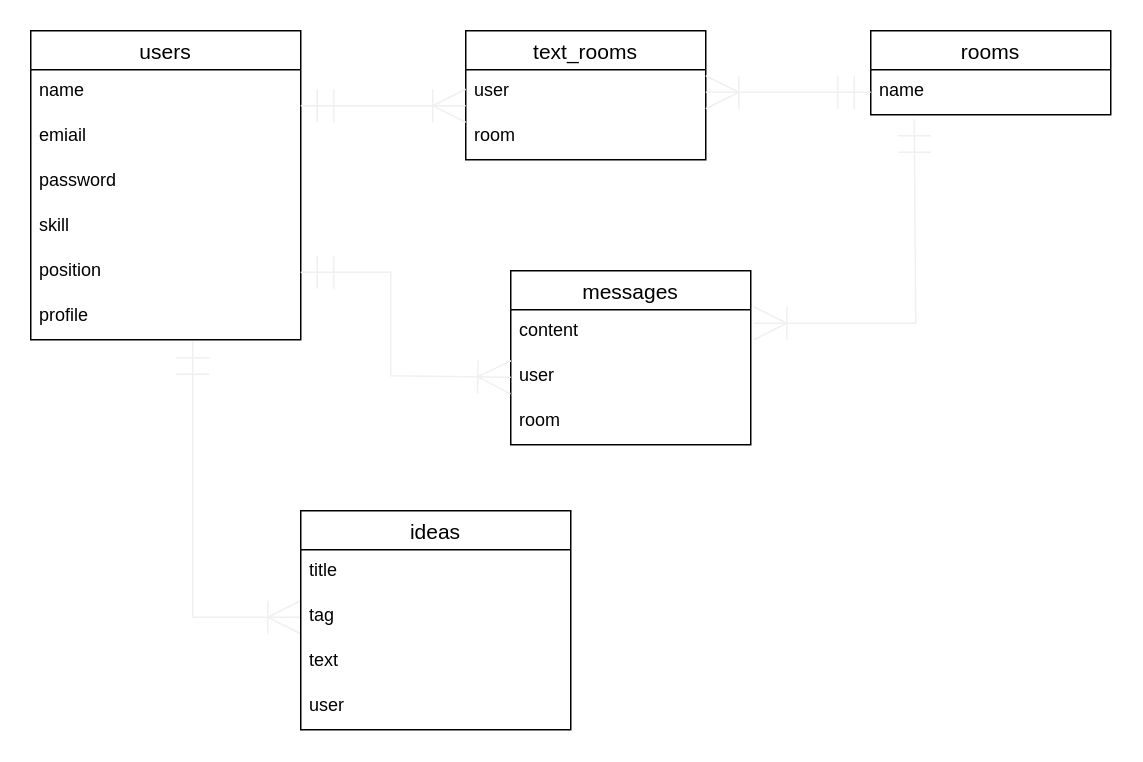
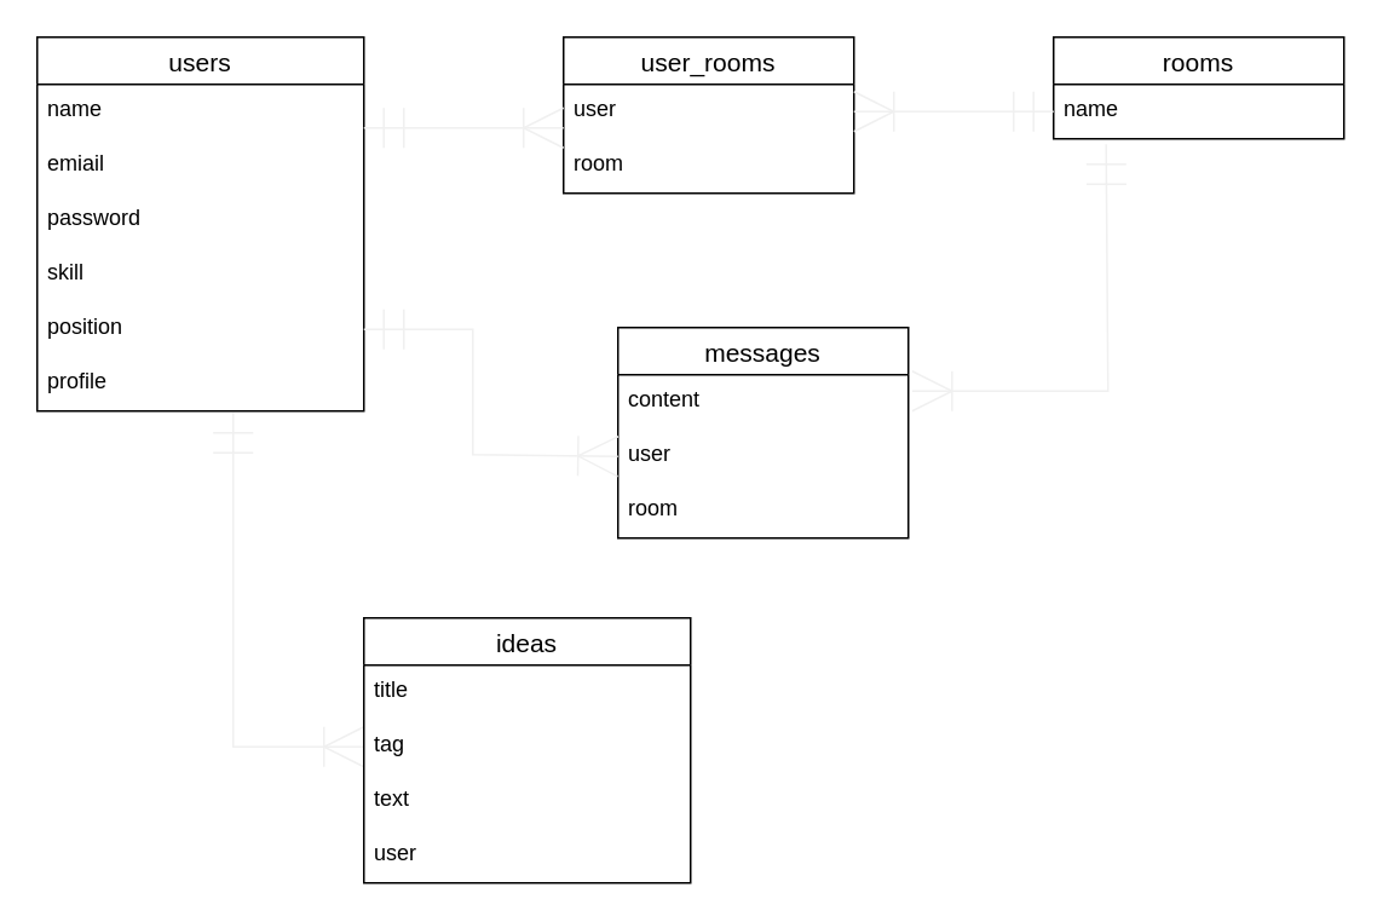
  <mxCell id="0" />
  <mxCell id="1" parent="0" />
  <mxCell id="2" value="users" style="swimlane;fontStyle=0;childLayout=stackLayout;horizontal=1;startSize=26;horizontalStack=0;resizeParent=1;resizeParentMax=0;resizeLast=0;collapsible=1;marginBottom=0;align=center;fontSize=14;" parent="1" vertex="1"><mxGeometry x="20" y="20" width="180" height="206" as="geometry" /></mxCell>
  <mxCell id="3" value="name" style="text;strokeColor=none;fillColor=none;spacingLeft=4;spacingRight=4;overflow=hidden;rotatable=0;points=[[0,0.5],[1,0.5]];portConstraint=eastwest;fontSize=12;" parent="2" vertex="1"><mxGeometry y="26" width="180" height="30" as="geometry" /></mxCell>
  <mxCell id="4" value="emiail" style="text;strokeColor=none;fillColor=none;spacingLeft=4;spacingRight=4;overflow=hidden;rotatable=0;points=[[0,0.5],[1,0.5]];portConstraint=eastwest;fontSize=12;" parent="2" vertex="1"><mxGeometry y="56" width="180" height="30" as="geometry" /></mxCell>
  <mxCell id="5" value="password" style="text;strokeColor=none;fillColor=none;spacingLeft=4;spacingRight=4;overflow=hidden;rotatable=0;points=[[0,0.5],[1,0.5]];portConstraint=eastwest;fontSize=12;" parent="2" vertex="1"><mxGeometry y="86" width="180" height="30" as="geometry" /></mxCell>
  <mxCell id="6" value="skill" style="text;strokeColor=none;fillColor=none;spacingLeft=4;spacingRight=4;overflow=hidden;rotatable=0;points=[[0,0.5],[1,0.5]];portConstraint=eastwest;fontSize=12;" parent="2" vertex="1"><mxGeometry y="116" width="180" height="30" as="geometry" /></mxCell>
  <mxCell id="7" value="position" style="text;strokeColor=none;fillColor=none;spacingLeft=4;spacingRight=4;overflow=hidden;rotatable=0;points=[[0,0.5],[1,0.5]];portConstraint=eastwest;fontSize=12;" parent="2" vertex="1"><mxGeometry y="146" width="180" height="30" as="geometry" /></mxCell>
  <mxCell id="8" value="profile" style="text;strokeColor=none;fillColor=none;spacingLeft=4;spacingRight=4;overflow=hidden;rotatable=0;points=[[0,0.5],[1,0.5]];portConstraint=eastwest;fontSize=12;" parent="2" vertex="1"><mxGeometry y="176" width="180" height="30" as="geometry" /></mxCell>
  <mxCell id="9" value="rooms" style="swimlane;fontStyle=0;childLayout=stackLayout;horizontal=1;startSize=26;horizontalStack=0;resizeParent=1;resizeParentMax=0;resizeLast=0;collapsible=1;marginBottom=0;align=center;fontSize=14;" parent="1" vertex="1"><mxGeometry x="580" y="20" width="160" height="56" as="geometry" /></mxCell>
  <mxCell id="10" value="name" style="text;strokeColor=none;fillColor=none;spacingLeft=4;spacingRight=4;overflow=hidden;rotatable=0;points=[[0,0.5],[1,0.5]];portConstraint=eastwest;fontSize=12;" parent="9" vertex="1"><mxGeometry y="26" width="160" height="30" as="geometry" /></mxCell>
- <mxCell id="11" value="text_rooms" style="swimlane;fontStyle=0;childLayout=stackLayout;horizontal=1;startSize=26;horizontalStack=0;resizeParent=1;resizeParentMax=0;resizeLast=0;collapsible=1;marginBottom=0;align=center;fontSize=14;" parent="1" vertex="1"><mxGeometry x="310" y="20" width="160" height="86" as="geometry" /></mxCell>
+ <mxCell id="11" value="user_rooms" style="swimlane;fontStyle=0;childLayout=stackLayout;horizontal=1;startSize=26;horizontalStack=0;resizeParent=1;resizeParentMax=0;resizeLast=0;collapsible=1;marginBottom=0;align=center;fontSize=14;" parent="1" vertex="1"><mxGeometry x="310" y="20" width="160" height="86" as="geometry" /></mxCell>
  <mxCell id="12" value="user" style="text;strokeColor=none;fillColor=none;spacingLeft=4;spacingRight=4;overflow=hidden;rotatable=0;points=[[0,0.5],[1,0.5]];portConstraint=eastwest;fontSize=12;" parent="11" vertex="1"><mxGeometry y="26" width="160" height="30" as="geometry" /></mxCell>
  <mxCell id="13" value="room" style="text;strokeColor=none;fillColor=none;spacingLeft=4;spacingRight=4;overflow=hidden;rotatable=0;points=[[0,0.5],[1,0.5]];portConstraint=eastwest;fontSize=12;" parent="11" vertex="1"><mxGeometry y="56" width="160" height="30" as="geometry" /></mxCell>
  <mxCell id="14" value="" style="endArrow=ERoneToMany;html=1;rounded=0;strokeColor=#f0f0f0;startArrow=ERmandOne;startFill=0;endSize=20;endFill=0;startSize=20;jumpSize=20;" parent="1" edge="1"><mxGeometry relative="1" as="geometry"><mxPoint x="200" y="70" as="sourcePoint" /><mxPoint x="310" y="70" as="targetPoint" /></mxGeometry></mxCell>
  <mxCell id="15" value="" style="endArrow=ERoneToMany;html=1;rounded=0;strokeColor=#f0f0f0;startArrow=ERmandOne;startFill=0;endSize=20;endFill=0;startSize=20;jumpSize=20;entryX=1;entryY=0.5;entryDx=0;entryDy=0;exitX=0;exitY=0.5;exitDx=0;exitDy=0;" parent="1" source="10" edge="1"><mxGeometry relative="1" as="geometry"><mxPoint x="520" y="120" as="sourcePoint" /><mxPoint x="470" y="61" as="targetPoint" /></mxGeometry></mxCell>
  <mxCell id="16" value="" style="endArrow=ERoneToMany;html=1;rounded=0;strokeColor=#f0f0f0;startArrow=ERmandOne;startFill=0;endSize=20;endFill=0;startSize=20;jumpSize=20;entryX=0;entryY=0.5;entryDx=0;entryDy=0;" parent="1" target="19" edge="1"><mxGeometry relative="1" as="geometry"><mxPoint x="128" y="227" as="sourcePoint" /><mxPoint x="240" y="280" as="targetPoint" /><Array as="points"><mxPoint x="128" y="411" /></Array></mxGeometry></mxCell>
  <mxCell id="17" value="ideas" style="swimlane;fontStyle=0;childLayout=stackLayout;horizontal=1;startSize=26;horizontalStack=0;resizeParent=1;resizeParentMax=0;resizeLast=0;collapsible=1;marginBottom=0;align=center;fontSize=14;" parent="1" vertex="1"><mxGeometry x="200" y="340" width="180" height="146" as="geometry" /></mxCell>
  <mxCell id="18" value="title" style="text;strokeColor=none;fillColor=none;spacingLeft=4;spacingRight=4;overflow=hidden;rotatable=0;points=[[0,0.5],[1,0.5]];portConstraint=eastwest;fontSize=12;" parent="17" vertex="1"><mxGeometry y="26" width="180" height="30" as="geometry" /></mxCell>
  <mxCell id="19" value="tag" style="text;strokeColor=none;fillColor=none;spacingLeft=4;spacingRight=4;overflow=hidden;rotatable=0;points=[[0,0.5],[1,0.5]];portConstraint=eastwest;fontSize=12;" parent="17" vertex="1"><mxGeometry y="56" width="180" height="30" as="geometry" /></mxCell>
  <mxCell id="20" value="text" style="text;strokeColor=none;fillColor=none;spacingLeft=4;spacingRight=4;overflow=hidden;rotatable=0;points=[[0,0.5],[1,0.5]];portConstraint=eastwest;fontSize=12;" parent="17" vertex="1"><mxGeometry y="86" width="180" height="30" as="geometry" /></mxCell>
  <mxCell id="21" value="user" style="text;strokeColor=none;fillColor=none;spacingLeft=4;spacingRight=4;overflow=hidden;rotatable=0;points=[[0,0.5],[1,0.5]];portConstraint=eastwest;fontSize=12;" parent="17" vertex="1"><mxGeometry y="116" width="180" height="30" as="geometry" /></mxCell>
  <mxCell id="22" value="" style="endArrow=ERoneToMany;html=1;rounded=0;strokeColor=#f0f0f0;startArrow=ERmandOne;startFill=0;endSize=20;endFill=0;startSize=20;jumpSize=20;entryX=1.013;entryY=0.3;entryDx=0;entryDy=0;entryPerimeter=0;exitX=0.181;exitY=1.1;exitDx=0;exitDy=0;exitPerimeter=0;" parent="1" source="10" target="24" edge="1"><mxGeometry relative="1" as="geometry"><mxPoint x="610" y="120" as="sourcePoint" /><mxPoint x="770" y="150" as="targetPoint" /><Array as="points"><mxPoint x="610" y="215" /></Array></mxGeometry></mxCell>
  <mxCell id="23" value="messages" style="swimlane;fontStyle=0;childLayout=stackLayout;horizontal=1;startSize=26;horizontalStack=0;resizeParent=1;resizeParentMax=0;resizeLast=0;collapsible=1;marginBottom=0;align=center;fontSize=14;" parent="1" vertex="1"><mxGeometry x="340" y="180" width="160" height="116" as="geometry" /></mxCell>
  <mxCell id="24" value="content" style="text;strokeColor=none;fillColor=none;spacingLeft=4;spacingRight=4;overflow=hidden;rotatable=0;points=[[0,0.5],[1,0.5]];portConstraint=eastwest;fontSize=12;" parent="23" vertex="1"><mxGeometry y="26" width="160" height="30" as="geometry" /></mxCell>
  <mxCell id="25" value="user" style="text;strokeColor=none;fillColor=none;spacingLeft=4;spacingRight=4;overflow=hidden;rotatable=0;points=[[0,0.5],[1,0.5]];portConstraint=eastwest;fontSize=12;" parent="23" vertex="1"><mxGeometry y="56" width="160" height="30" as="geometry" /></mxCell>
  <mxCell id="26" value="room" style="text;strokeColor=none;fillColor=none;spacingLeft=4;spacingRight=4;overflow=hidden;rotatable=0;points=[[0,0.5],[1,0.5]];portConstraint=eastwest;fontSize=12;" parent="23" vertex="1"><mxGeometry y="86" width="160" height="30" as="geometry" /></mxCell>
  <mxCell id="27" value="" style="endArrow=ERoneToMany;html=1;rounded=0;strokeColor=#f0f0f0;startArrow=ERmandOne;startFill=0;endSize=20;endFill=0;startSize=20;jumpSize=20;entryX=0;entryY=0.5;entryDx=0;entryDy=0;exitX=1;exitY=0.5;exitDx=0;exitDy=0;" parent="1" source="7" target="25" edge="1"><mxGeometry relative="1" as="geometry"><mxPoint x="254" y="146" as="sourcePoint" /><mxPoint x="326" y="330" as="targetPoint" /><Array as="points"><mxPoint x="260" y="181" /><mxPoint x="260" y="250" /></Array></mxGeometry></mxCell>
